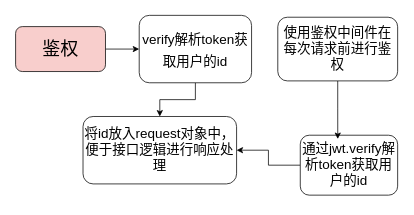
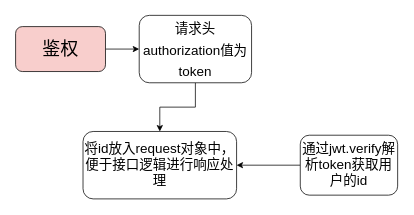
  <mxCell id="0" />
  <mxCell id="1" parent="0" />
  <mxCell id="2" style="edgeStyle=orthogonalEdgeStyle;rounded=0;orthogonalLoop=1;jettySize=auto;html=1;entryX=0;entryY=0.5;entryDx=0;entryDy=0;fontSize=18;" edge="1" parent="1" source="3" target="5"><mxGeometry relative="1" as="geometry" /></mxCell>
  <mxCell id="3" value="&lt;font style=&quot;font-size: 24px;&quot;&gt;鉴权&lt;/font&gt;" style="rounded=1;whiteSpace=wrap;html=1;fillColor=#f8cecc;" vertex="1" parent="1"><mxGeometry x="20" y="35" width="120" height="60" as="geometry" /></mxCell>
  <mxCell id="4" style="edgeStyle=orthogonalEdgeStyle;rounded=0;orthogonalLoop=1;jettySize=auto;html=1;fontSize=18;" edge="1" parent="1" source="5" target="10"><mxGeometry relative="1" as="geometry" /></mxCell>
- <mxCell id="5" value="&lt;font style=&quot;font-size: 18px;&quot;&gt;verify解析token获取用户的id&lt;/font&gt;" style="rounded=1;whiteSpace=wrap;html=1;fontSize=24;" vertex="1" parent="1"><mxGeometry x="185" y="20" width="150" height="90" as="geometry" /></mxCell>
+ <mxCell id="5" value="&lt;font style=&quot;font-size: 18px;&quot;&gt;请求头authorization值为token&lt;/font&gt;" style="rounded=1;whiteSpace=wrap;html=1;fontSize=24;" vertex="1" parent="1"><mxGeometry x="185" y="20" width="150" height="90" as="geometry" /></mxCell>
  <mxCell id="6" style="edgeStyle=orthogonalEdgeStyle;rounded=0;orthogonalLoop=1;jettySize=auto;html=1;fontSize=18;" edge="1" parent="1" source="7" target="10"><mxGeometry relative="1" as="geometry" /></mxCell>
  <mxCell id="7" value="通过jwt.verify解析token获取用户的id" style="rounded=1;whiteSpace=wrap;html=1;fontSize=18;" vertex="1" parent="1"><mxGeometry x="400" y="180" width="130" height="80" as="geometry" /></mxCell>
- <mxCell id="8" style="edgeStyle=orthogonalEdgeStyle;rounded=0;orthogonalLoop=1;jettySize=auto;html=1;entryX=0.385;entryY=0.063;entryDx=0;entryDy=0;entryPerimeter=0;fontSize=18;" edge="1" parent="1" source="9" target="7"><mxGeometry relative="1" as="geometry" /></mxCell>
- <mxCell id="9" value="使用鉴权中间件在每次请求前进行鉴权" style="rounded=1;whiteSpace=wrap;html=1;fontSize=18;" vertex="1" parent="1"><mxGeometry x="370" y="22.5" width="160" height="85" as="geometry" /></mxCell>
- <mxCell id="10" value="将id放入request对象中，便于接口逻辑进行响应处理" style="rounded=1;whiteSpace=wrap;html=1;fontSize=18;" vertex="1" parent="1"><mxGeometry x="110" y="155" width="205" height="90" as="geometry" /></mxCell>
+ <mxCell id="10" value="将id放入request对象中，便于接口逻辑进行响应处理" style="rounded=1;whiteSpace=wrap;html=1;fontSize=18;" vertex="1" parent="1"><mxGeometry x="110" y="175" width="205" height="90" as="geometry" /></mxCell>
